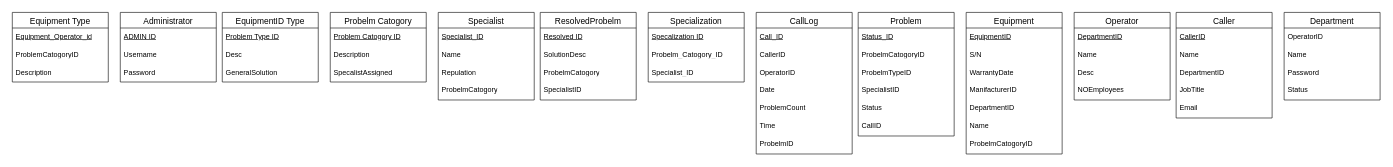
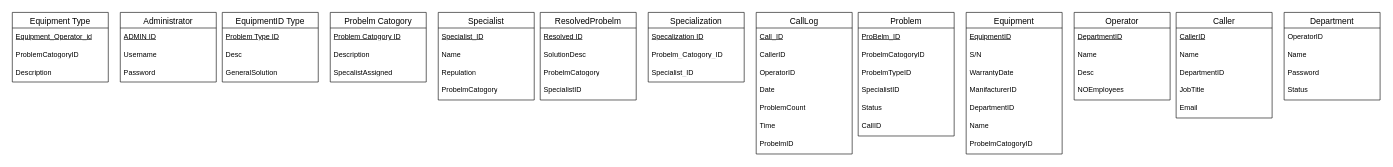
  <mxCell id="0" />
  <mxCell id="1" parent="0" />
  <mxCell id="2" value="Equipment Type" style="swimlane;fontStyle=0;childLayout=stackLayout;horizontal=1;startSize=26;horizontalStack=0;resizeParent=1;resizeParentMax=0;resizeLast=0;collapsible=1;marginBottom=0;align=center;fontSize=14;" vertex="1" parent="1"><mxGeometry x="20" y="20" width="160" height="116" as="geometry" /></mxCell>
  <mxCell id="3" value="&lt;font style=&quot;vertical-align: inherit;&quot;&gt;&lt;font style=&quot;vertical-align: inherit;&quot;&gt;&lt;font style=&quot;vertical-align: inherit;&quot;&gt;&lt;font style=&quot;vertical-align: inherit;&quot;&gt;&lt;u&gt;Equipment_Operator_id&lt;/u&gt;&lt;/font&gt;&lt;/font&gt;&lt;/font&gt;&lt;/font&gt;" style="text;strokeColor=none;fillColor=none;spacingLeft=4;spacingRight=4;overflow=hidden;rotatable=0;points=[[0,0.5],[1,0.5]];portConstraint=eastwest;fontSize=12;whiteSpace=wrap;html=1;" vertex="1" parent="2"><mxGeometry y="26" width="160" height="30" as="geometry" /></mxCell>
  <mxCell id="4" value="ProblemCatogoryID" style="text;strokeColor=none;fillColor=none;spacingLeft=4;spacingRight=4;overflow=hidden;rotatable=0;points=[[0,0.5],[1,0.5]];portConstraint=eastwest;fontSize=12;whiteSpace=wrap;html=1;" vertex="1" parent="2"><mxGeometry y="56" width="160" height="30" as="geometry" /></mxCell>
  <mxCell id="5" value="Description" style="text;strokeColor=none;fillColor=none;spacingLeft=4;spacingRight=4;overflow=hidden;rotatable=0;points=[[0,0.5],[1,0.5]];portConstraint=eastwest;fontSize=12;whiteSpace=wrap;html=1;" vertex="1" parent="2"><mxGeometry y="86" width="160" height="30" as="geometry" /></mxCell>
  <mxCell id="6" value="Administrator" style="swimlane;fontStyle=0;childLayout=stackLayout;horizontal=1;startSize=26;horizontalStack=0;resizeParent=1;resizeParentMax=0;resizeLast=0;collapsible=1;marginBottom=0;align=center;fontSize=14;" vertex="1" parent="1"><mxGeometry x="200" y="20" width="160" height="116" as="geometry" /></mxCell>
  <mxCell id="7" value="&lt;font style=&quot;vertical-align: inherit;&quot;&gt;&lt;font style=&quot;vertical-align: inherit;&quot;&gt;&lt;font style=&quot;vertical-align: inherit;&quot;&gt;&lt;font style=&quot;vertical-align: inherit;&quot;&gt;&lt;u&gt;ADMIN ID&lt;/u&gt;&lt;/font&gt;&lt;/font&gt;&lt;/font&gt;&lt;/font&gt;" style="text;strokeColor=none;fillColor=none;spacingLeft=4;spacingRight=4;overflow=hidden;rotatable=0;points=[[0,0.5],[1,0.5]];portConstraint=eastwest;fontSize=12;whiteSpace=wrap;html=1;" vertex="1" parent="6"><mxGeometry y="26" width="160" height="30" as="geometry" /></mxCell>
  <mxCell id="8" value="Username" style="text;strokeColor=none;fillColor=none;spacingLeft=4;spacingRight=4;overflow=hidden;rotatable=0;points=[[0,0.5],[1,0.5]];portConstraint=eastwest;fontSize=12;whiteSpace=wrap;html=1;" vertex="1" parent="6"><mxGeometry y="56" width="160" height="30" as="geometry" /></mxCell>
  <mxCell id="9" value="Password" style="text;strokeColor=none;fillColor=none;spacingLeft=4;spacingRight=4;overflow=hidden;rotatable=0;points=[[0,0.5],[1,0.5]];portConstraint=eastwest;fontSize=12;whiteSpace=wrap;html=1;" vertex="1" parent="6"><mxGeometry y="86" width="160" height="30" as="geometry" /></mxCell>
  <mxCell id="10" value="EquipmentID Type" style="swimlane;fontStyle=0;childLayout=stackLayout;horizontal=1;startSize=26;horizontalStack=0;resizeParent=1;resizeParentMax=0;resizeLast=0;collapsible=1;marginBottom=0;align=center;fontSize=14;" vertex="1" parent="1"><mxGeometry x="370" y="20" width="160" height="116" as="geometry" /></mxCell>
  <mxCell id="11" value="&lt;u&gt;Problem Type ID&lt;/u&gt;" style="text;strokeColor=none;fillColor=none;spacingLeft=4;spacingRight=4;overflow=hidden;rotatable=0;points=[[0,0.5],[1,0.5]];portConstraint=eastwest;fontSize=12;whiteSpace=wrap;html=1;" vertex="1" parent="10"><mxGeometry y="26" width="160" height="30" as="geometry" /></mxCell>
  <mxCell id="12" value="Desc" style="text;strokeColor=none;fillColor=none;spacingLeft=4;spacingRight=4;overflow=hidden;rotatable=0;points=[[0,0.5],[1,0.5]];portConstraint=eastwest;fontSize=12;whiteSpace=wrap;html=1;" vertex="1" parent="10"><mxGeometry y="56" width="160" height="30" as="geometry" /></mxCell>
  <mxCell id="13" value="GeneralSolution" style="text;strokeColor=none;fillColor=none;spacingLeft=4;spacingRight=4;overflow=hidden;rotatable=0;points=[[0,0.5],[1,0.5]];portConstraint=eastwest;fontSize=12;whiteSpace=wrap;html=1;" vertex="1" parent="10"><mxGeometry y="86" width="160" height="30" as="geometry" /></mxCell>
  <mxCell id="14" value="Probelm Catogory" style="swimlane;fontStyle=0;childLayout=stackLayout;horizontal=1;startSize=26;horizontalStack=0;resizeParent=1;resizeParentMax=0;resizeLast=0;collapsible=1;marginBottom=0;align=center;fontSize=14;" vertex="1" parent="1"><mxGeometry x="550" y="20" width="160" height="116" as="geometry" /></mxCell>
  <mxCell id="15" value="&lt;u&gt;Problem Catogory ID&lt;/u&gt;" style="text;strokeColor=none;fillColor=none;spacingLeft=4;spacingRight=4;overflow=hidden;rotatable=0;points=[[0,0.5],[1,0.5]];portConstraint=eastwest;fontSize=12;whiteSpace=wrap;html=1;" vertex="1" parent="14"><mxGeometry y="26" width="160" height="30" as="geometry" /></mxCell>
  <mxCell id="16" value="Description" style="text;strokeColor=none;fillColor=none;spacingLeft=4;spacingRight=4;overflow=hidden;rotatable=0;points=[[0,0.5],[1,0.5]];portConstraint=eastwest;fontSize=12;whiteSpace=wrap;html=1;" vertex="1" parent="14"><mxGeometry y="56" width="160" height="30" as="geometry" /></mxCell>
  <mxCell id="17" value="SpecalistAssigned" style="text;strokeColor=none;fillColor=none;spacingLeft=4;spacingRight=4;overflow=hidden;rotatable=0;points=[[0,0.5],[1,0.5]];portConstraint=eastwest;fontSize=12;whiteSpace=wrap;html=1;" vertex="1" parent="14"><mxGeometry y="86" width="160" height="30" as="geometry" /></mxCell>
  <mxCell id="18" value="Specialist" style="swimlane;fontStyle=0;childLayout=stackLayout;horizontal=1;startSize=26;horizontalStack=0;resizeParent=1;resizeParentMax=0;resizeLast=0;collapsible=1;marginBottom=0;align=center;fontSize=14;" vertex="1" parent="1"><mxGeometry x="730" y="20" width="160" height="146" as="geometry" /></mxCell>
  <mxCell id="19" value="&lt;font style=&quot;vertical-align: inherit;&quot;&gt;&lt;font style=&quot;vertical-align: inherit;&quot;&gt;&lt;font style=&quot;vertical-align: inherit;&quot;&gt;&lt;font style=&quot;vertical-align: inherit;&quot;&gt;&lt;u&gt;Specialist_ID&lt;/u&gt;&lt;/font&gt;&lt;/font&gt;&lt;/font&gt;&lt;/font&gt;" style="text;strokeColor=none;fillColor=none;spacingLeft=4;spacingRight=4;overflow=hidden;rotatable=0;points=[[0,0.5],[1,0.5]];portConstraint=eastwest;fontSize=12;whiteSpace=wrap;html=1;" vertex="1" parent="18"><mxGeometry y="26" width="160" height="30" as="geometry" /></mxCell>
  <mxCell id="20" value="Name" style="text;strokeColor=none;fillColor=none;spacingLeft=4;spacingRight=4;overflow=hidden;rotatable=0;points=[[0,0.5],[1,0.5]];portConstraint=eastwest;fontSize=12;whiteSpace=wrap;html=1;" vertex="1" parent="18"><mxGeometry y="56" width="160" height="30" as="geometry" /></mxCell>
  <mxCell id="21" value="Repulation" style="text;strokeColor=none;fillColor=none;spacingLeft=4;spacingRight=4;overflow=hidden;rotatable=0;points=[[0,0.5],[1,0.5]];portConstraint=eastwest;fontSize=12;whiteSpace=wrap;html=1;" vertex="1" parent="18"><mxGeometry y="86" width="160" height="30" as="geometry" /></mxCell>
  <mxCell id="22" value="ProbelmCatogory" style="text;strokeColor=none;fillColor=none;spacingLeft=4;spacingRight=4;overflow=hidden;rotatable=0;points=[[0,0.5],[1,0.5]];portConstraint=eastwest;fontSize=12;whiteSpace=wrap;html=1;" vertex="1" parent="18"><mxGeometry y="116" width="160" height="30" as="geometry" /></mxCell>
  <mxCell id="23" value="ResolvedProbelm" style="swimlane;fontStyle=0;childLayout=stackLayout;horizontal=1;startSize=26;horizontalStack=0;resizeParent=1;resizeParentMax=0;resizeLast=0;collapsible=1;marginBottom=0;align=center;fontSize=14;" vertex="1" parent="1"><mxGeometry x="900" y="20" width="160" height="146" as="geometry" /></mxCell>
  <mxCell id="24" value="&lt;font style=&quot;vertical-align: inherit;&quot;&gt;&lt;font style=&quot;vertical-align: inherit;&quot;&gt;&lt;font style=&quot;vertical-align: inherit;&quot;&gt;&lt;font style=&quot;vertical-align: inherit;&quot;&gt;&lt;u&gt;Resolved ID&lt;/u&gt;&lt;/font&gt;&lt;/font&gt;&lt;/font&gt;&lt;/font&gt;" style="text;strokeColor=none;fillColor=none;spacingLeft=4;spacingRight=4;overflow=hidden;rotatable=0;points=[[0,0.5],[1,0.5]];portConstraint=eastwest;fontSize=12;whiteSpace=wrap;html=1;" vertex="1" parent="23"><mxGeometry y="26" width="160" height="30" as="geometry" /></mxCell>
  <mxCell id="25" value="SolutionDesc" style="text;strokeColor=none;fillColor=none;spacingLeft=4;spacingRight=4;overflow=hidden;rotatable=0;points=[[0,0.5],[1,0.5]];portConstraint=eastwest;fontSize=12;whiteSpace=wrap;html=1;" vertex="1" parent="23"><mxGeometry y="56" width="160" height="30" as="geometry" /></mxCell>
  <mxCell id="26" value="ProbelmCatogory" style="text;strokeColor=none;fillColor=none;spacingLeft=4;spacingRight=4;overflow=hidden;rotatable=0;points=[[0,0.5],[1,0.5]];portConstraint=eastwest;fontSize=12;whiteSpace=wrap;html=1;" vertex="1" parent="23"><mxGeometry y="86" width="160" height="30" as="geometry" /></mxCell>
  <mxCell id="27" value="SpecialistID" style="text;strokeColor=none;fillColor=none;spacingLeft=4;spacingRight=4;overflow=hidden;rotatable=0;points=[[0,0.5],[1,0.5]];portConstraint=eastwest;fontSize=12;whiteSpace=wrap;html=1;" vertex="1" parent="23"><mxGeometry y="116" width="160" height="30" as="geometry" /></mxCell>
  <mxCell id="28" value="Specialization" style="swimlane;fontStyle=0;childLayout=stackLayout;horizontal=1;startSize=26;horizontalStack=0;resizeParent=1;resizeParentMax=0;resizeLast=0;collapsible=1;marginBottom=0;align=center;fontSize=14;" vertex="1" parent="1"><mxGeometry x="1080" y="20" width="160" height="116" as="geometry"><mxRectangle x="40" y="-700" width="130" height="30" as="alternateBounds" /></mxGeometry></mxCell>
  <mxCell id="29" value="&lt;font style=&quot;vertical-align: inherit;&quot;&gt;&lt;font style=&quot;vertical-align: inherit;&quot;&gt;&lt;font style=&quot;vertical-align: inherit;&quot;&gt;&lt;font style=&quot;vertical-align: inherit;&quot;&gt;&lt;u&gt;Specalization ID&lt;/u&gt;&lt;/font&gt;&lt;/font&gt;&lt;/font&gt;&lt;/font&gt;" style="text;strokeColor=none;fillColor=none;spacingLeft=4;spacingRight=4;overflow=hidden;rotatable=0;points=[[0,0.5],[1,0.5]];portConstraint=eastwest;fontSize=12;whiteSpace=wrap;html=1;" vertex="1" parent="28"><mxGeometry y="26" width="160" height="30" as="geometry" /></mxCell>
  <mxCell id="30" value="Probelm_Catogory_ID" style="text;strokeColor=none;fillColor=none;spacingLeft=4;spacingRight=4;overflow=hidden;rotatable=0;points=[[0,0.5],[1,0.5]];portConstraint=eastwest;fontSize=12;whiteSpace=wrap;html=1;" vertex="1" parent="28"><mxGeometry y="56" width="160" height="30" as="geometry" /></mxCell>
  <mxCell id="31" value="Specialist_ID" style="text;strokeColor=none;fillColor=none;spacingLeft=4;spacingRight=4;overflow=hidden;rotatable=0;points=[[0,0.5],[1,0.5]];portConstraint=eastwest;fontSize=12;whiteSpace=wrap;html=1;" vertex="1" parent="28"><mxGeometry y="86" width="160" height="30" as="geometry" /></mxCell>
  <mxCell id="32" value="CallLog" style="swimlane;fontStyle=0;childLayout=stackLayout;horizontal=1;startSize=26;horizontalStack=0;resizeParent=1;resizeParentMax=0;resizeLast=0;collapsible=1;marginBottom=0;align=center;fontSize=14;" vertex="1" parent="1"><mxGeometry x="1260" y="20" width="160" height="236" as="geometry" /></mxCell>
  <mxCell id="33" value="&lt;u&gt;Call_ID&lt;/u&gt;" style="text;strokeColor=none;fillColor=none;spacingLeft=4;spacingRight=4;overflow=hidden;rotatable=0;points=[[0,0.5],[1,0.5]];portConstraint=eastwest;fontSize=12;whiteSpace=wrap;html=1;" vertex="1" parent="32"><mxGeometry y="26" width="160" height="30" as="geometry" /></mxCell>
  <mxCell id="34" value="CallerID" style="text;strokeColor=none;fillColor=none;spacingLeft=4;spacingRight=4;overflow=hidden;rotatable=0;points=[[0,0.5],[1,0.5]];portConstraint=eastwest;fontSize=12;whiteSpace=wrap;html=1;" vertex="1" parent="32"><mxGeometry y="56" width="160" height="30" as="geometry" /></mxCell>
  <mxCell id="35" value="OperatorID" style="text;strokeColor=none;fillColor=none;spacingLeft=4;spacingRight=4;overflow=hidden;rotatable=0;points=[[0,0.5],[1,0.5]];portConstraint=eastwest;fontSize=12;whiteSpace=wrap;html=1;" vertex="1" parent="32"><mxGeometry y="86" width="160" height="30" as="geometry" /></mxCell>
  <mxCell id="36" value="Date" style="text;strokeColor=none;fillColor=none;spacingLeft=4;spacingRight=4;overflow=hidden;rotatable=0;points=[[0,0.5],[1,0.5]];portConstraint=eastwest;fontSize=12;whiteSpace=wrap;html=1;" vertex="1" parent="32"><mxGeometry y="116" width="160" height="30" as="geometry" /></mxCell>
  <mxCell id="37" value="ProblemCount" style="text;strokeColor=none;fillColor=none;spacingLeft=4;spacingRight=4;overflow=hidden;rotatable=0;points=[[0,0.5],[1,0.5]];portConstraint=eastwest;fontSize=12;whiteSpace=wrap;html=1;" vertex="1" parent="32"><mxGeometry y="146" width="160" height="30" as="geometry" /></mxCell>
  <mxCell id="38" value="Time" style="text;strokeColor=none;fillColor=none;spacingLeft=4;spacingRight=4;overflow=hidden;rotatable=0;points=[[0,0.5],[1,0.5]];portConstraint=eastwest;fontSize=12;whiteSpace=wrap;html=1;" vertex="1" parent="32"><mxGeometry y="176" width="160" height="30" as="geometry" /></mxCell>
  <mxCell id="39" value="ProbelmID" style="text;strokeColor=none;fillColor=none;spacingLeft=4;spacingRight=4;overflow=hidden;rotatable=0;points=[[0,0.5],[1,0.5]];portConstraint=eastwest;fontSize=12;whiteSpace=wrap;html=1;" vertex="1" parent="32"><mxGeometry y="206" width="160" height="30" as="geometry" /></mxCell>
  <mxCell id="40" value="Problem" style="swimlane;fontStyle=0;childLayout=stackLayout;horizontal=1;startSize=26;horizontalStack=0;resizeParent=1;resizeParentMax=0;resizeLast=0;collapsible=1;marginBottom=0;align=center;fontSize=14;" vertex="1" parent="1"><mxGeometry x="1430" y="20" width="160" height="206" as="geometry"><mxRectangle x="390" y="-700" width="90" height="30" as="alternateBounds" /></mxGeometry></mxCell>
- <mxCell id="41" value="&lt;font style=&quot;vertical-align: inherit;&quot;&gt;&lt;font style=&quot;vertical-align: inherit;&quot;&gt;&lt;font style=&quot;vertical-align: inherit;&quot;&gt;&lt;font style=&quot;vertical-align: inherit;&quot;&gt;&lt;u&gt;Status_ID&lt;/u&gt;&lt;/font&gt;&lt;/font&gt;&lt;/font&gt;&lt;/font&gt;" style="text;strokeColor=none;fillColor=none;spacingLeft=4;spacingRight=4;overflow=hidden;rotatable=0;points=[[0,0.5],[1,0.5]];portConstraint=eastwest;fontSize=12;whiteSpace=wrap;html=1;" vertex="1" parent="40"><mxGeometry y="26" width="160" height="30" as="geometry" /></mxCell>
+ <mxCell id="41" value="&lt;font style=&quot;vertical-align: inherit;&quot;&gt;&lt;font style=&quot;vertical-align: inherit;&quot;&gt;&lt;font style=&quot;vertical-align: inherit;&quot;&gt;&lt;font style=&quot;vertical-align: inherit;&quot;&gt;&lt;u&gt;ProBelm_ID&lt;/u&gt;&lt;/font&gt;&lt;/font&gt;&lt;/font&gt;&lt;/font&gt;" style="text;strokeColor=none;fillColor=none;spacingLeft=4;spacingRight=4;overflow=hidden;rotatable=0;points=[[0,0.5],[1,0.5]];portConstraint=eastwest;fontSize=12;whiteSpace=wrap;html=1;" vertex="1" parent="40"><mxGeometry y="26" width="160" height="30" as="geometry" /></mxCell>
  <mxCell id="42" value="ProbelmCatogoryID" style="text;strokeColor=none;fillColor=none;spacingLeft=4;spacingRight=4;overflow=hidden;rotatable=0;points=[[0,0.5],[1,0.5]];portConstraint=eastwest;fontSize=12;whiteSpace=wrap;html=1;" vertex="1" parent="40"><mxGeometry y="56" width="160" height="30" as="geometry" /></mxCell>
  <mxCell id="43" value="ProbelmTypeID" style="text;strokeColor=none;fillColor=none;spacingLeft=4;spacingRight=4;overflow=hidden;rotatable=0;points=[[0,0.5],[1,0.5]];portConstraint=eastwest;fontSize=12;whiteSpace=wrap;html=1;" vertex="1" parent="40"><mxGeometry y="86" width="160" height="30" as="geometry" /></mxCell>
  <mxCell id="44" value="SpecialistID" style="text;strokeColor=none;fillColor=none;spacingLeft=4;spacingRight=4;overflow=hidden;rotatable=0;points=[[0,0.5],[1,0.5]];portConstraint=eastwest;fontSize=12;whiteSpace=wrap;html=1;" vertex="1" parent="40"><mxGeometry y="116" width="160" height="30" as="geometry" /></mxCell>
  <mxCell id="45" value="Status" style="text;strokeColor=none;fillColor=none;spacingLeft=4;spacingRight=4;overflow=hidden;rotatable=0;points=[[0,0.5],[1,0.5]];portConstraint=eastwest;fontSize=12;whiteSpace=wrap;html=1;" vertex="1" parent="40"><mxGeometry y="146" width="160" height="30" as="geometry" /></mxCell>
  <mxCell id="46" value="CallID" style="text;strokeColor=none;fillColor=none;spacingLeft=4;spacingRight=4;overflow=hidden;rotatable=0;points=[[0,0.5],[1,0.5]];portConstraint=eastwest;fontSize=12;whiteSpace=wrap;html=1;" vertex="1" parent="40"><mxGeometry y="176" width="160" height="30" as="geometry" /></mxCell>
  <mxCell id="47" value="Equipment" style="swimlane;fontStyle=0;childLayout=stackLayout;horizontal=1;startSize=26;horizontalStack=0;resizeParent=1;resizeParentMax=0;resizeLast=0;collapsible=1;marginBottom=0;align=center;fontSize=14;" vertex="1" parent="1"><mxGeometry x="1610" y="20" width="160" height="236" as="geometry"><mxRectangle x="570" y="-700" width="110" height="30" as="alternateBounds" /></mxGeometry></mxCell>
  <mxCell id="48" value="&lt;font style=&quot;vertical-align: inherit;&quot;&gt;&lt;font style=&quot;vertical-align: inherit;&quot;&gt;&lt;font style=&quot;vertical-align: inherit;&quot;&gt;&lt;font style=&quot;vertical-align: inherit;&quot;&gt;&lt;u&gt;EquipmentID&lt;/u&gt;&lt;/font&gt;&lt;/font&gt;&lt;/font&gt;&lt;/font&gt;" style="text;strokeColor=none;fillColor=none;spacingLeft=4;spacingRight=4;overflow=hidden;rotatable=0;points=[[0,0.5],[1,0.5]];portConstraint=eastwest;fontSize=12;whiteSpace=wrap;html=1;" vertex="1" parent="47"><mxGeometry y="26" width="160" height="30" as="geometry" /></mxCell>
  <mxCell id="49" value="S/N" style="text;strokeColor=none;fillColor=none;spacingLeft=4;spacingRight=4;overflow=hidden;rotatable=0;points=[[0,0.5],[1,0.5]];portConstraint=eastwest;fontSize=12;whiteSpace=wrap;html=1;" vertex="1" parent="47"><mxGeometry y="56" width="160" height="30" as="geometry" /></mxCell>
  <mxCell id="50" value="WarrantyDate" style="text;strokeColor=none;fillColor=none;spacingLeft=4;spacingRight=4;overflow=hidden;rotatable=0;points=[[0,0.5],[1,0.5]];portConstraint=eastwest;fontSize=12;whiteSpace=wrap;html=1;" vertex="1" parent="47"><mxGeometry y="86" width="160" height="30" as="geometry" /></mxCell>
  <mxCell id="51" value="ManifacturerID" style="text;strokeColor=none;fillColor=none;spacingLeft=4;spacingRight=4;overflow=hidden;rotatable=0;points=[[0,0.5],[1,0.5]];portConstraint=eastwest;fontSize=12;whiteSpace=wrap;html=1;" vertex="1" parent="47"><mxGeometry y="116" width="160" height="30" as="geometry" /></mxCell>
  <mxCell id="52" value="DepartmentID" style="text;strokeColor=none;fillColor=none;spacingLeft=4;spacingRight=4;overflow=hidden;rotatable=0;points=[[0,0.5],[1,0.5]];portConstraint=eastwest;fontSize=12;whiteSpace=wrap;html=1;" vertex="1" parent="47"><mxGeometry y="146" width="160" height="30" as="geometry" /></mxCell>
  <mxCell id="53" value="Name" style="text;strokeColor=none;fillColor=none;spacingLeft=4;spacingRight=4;overflow=hidden;rotatable=0;points=[[0,0.5],[1,0.5]];portConstraint=eastwest;fontSize=12;whiteSpace=wrap;html=1;" vertex="1" parent="47"><mxGeometry y="176" width="160" height="30" as="geometry" /></mxCell>
  <mxCell id="54" value="ProbelmCatogoryID" style="text;strokeColor=none;fillColor=none;spacingLeft=4;spacingRight=4;overflow=hidden;rotatable=0;points=[[0,0.5],[1,0.5]];portConstraint=eastwest;fontSize=12;whiteSpace=wrap;html=1;" vertex="1" parent="47"><mxGeometry y="206" width="160" height="30" as="geometry" /></mxCell>
  <mxCell id="55" value="Operator" style="swimlane;fontStyle=0;childLayout=stackLayout;horizontal=1;startSize=26;horizontalStack=0;resizeParent=1;resizeParentMax=0;resizeLast=0;collapsible=1;marginBottom=0;align=center;fontSize=14;" vertex="1" parent="1"><mxGeometry x="1790" y="20" width="160" height="146" as="geometry"><mxRectangle x="750" y="-700" width="100" height="30" as="alternateBounds" /></mxGeometry></mxCell>
  <mxCell id="56" value="&lt;font style=&quot;vertical-align: inherit;&quot;&gt;&lt;font style=&quot;vertical-align: inherit;&quot;&gt;&lt;font style=&quot;vertical-align: inherit;&quot;&gt;&lt;font style=&quot;vertical-align: inherit;&quot;&gt;&lt;u&gt;DepartmentID&lt;/u&gt;&lt;/font&gt;&lt;/font&gt;&lt;/font&gt;&lt;/font&gt;" style="text;strokeColor=none;fillColor=none;spacingLeft=4;spacingRight=4;overflow=hidden;rotatable=0;points=[[0,0.5],[1,0.5]];portConstraint=eastwest;fontSize=12;whiteSpace=wrap;html=1;" vertex="1" parent="55"><mxGeometry y="26" width="160" height="30" as="geometry" /></mxCell>
  <mxCell id="57" value="Name" style="text;strokeColor=none;fillColor=none;spacingLeft=4;spacingRight=4;overflow=hidden;rotatable=0;points=[[0,0.5],[1,0.5]];portConstraint=eastwest;fontSize=12;whiteSpace=wrap;html=1;" vertex="1" parent="55"><mxGeometry y="56" width="160" height="30" as="geometry" /></mxCell>
  <mxCell id="58" value="Desc" style="text;strokeColor=none;fillColor=none;spacingLeft=4;spacingRight=4;overflow=hidden;rotatable=0;points=[[0,0.5],[1,0.5]];portConstraint=eastwest;fontSize=12;whiteSpace=wrap;html=1;" vertex="1" parent="55"><mxGeometry y="86" width="160" height="30" as="geometry" /></mxCell>
  <mxCell id="59" value="NOEmployees" style="text;strokeColor=none;fillColor=none;spacingLeft=4;spacingRight=4;overflow=hidden;rotatable=0;points=[[0,0.5],[1,0.5]];portConstraint=eastwest;fontSize=12;whiteSpace=wrap;html=1;" vertex="1" parent="55"><mxGeometry y="116" width="160" height="30" as="geometry" /></mxCell>
  <mxCell id="60" value="Caller" style="swimlane;fontStyle=0;childLayout=stackLayout;horizontal=1;startSize=26;horizontalStack=0;resizeParent=1;resizeParentMax=0;resizeLast=0;collapsible=1;marginBottom=0;align=center;fontSize=14;" vertex="1" parent="1"><mxGeometry x="1960" y="20" width="160" height="176" as="geometry"><mxRectangle x="920" y="-700" width="80" height="30" as="alternateBounds" /></mxGeometry></mxCell>
  <mxCell id="61" value="&lt;font style=&quot;vertical-align: inherit;&quot;&gt;&lt;font style=&quot;vertical-align: inherit;&quot;&gt;&lt;font style=&quot;vertical-align: inherit;&quot;&gt;&lt;font style=&quot;vertical-align: inherit;&quot;&gt;&lt;u&gt;CallerID&lt;/u&gt;&lt;/font&gt;&lt;/font&gt;&lt;/font&gt;&lt;/font&gt;" style="text;strokeColor=none;fillColor=none;spacingLeft=4;spacingRight=4;overflow=hidden;rotatable=0;points=[[0,0.5],[1,0.5]];portConstraint=eastwest;fontSize=12;whiteSpace=wrap;html=1;" vertex="1" parent="60"><mxGeometry y="26" width="160" height="30" as="geometry" /></mxCell>
  <mxCell id="62" value="Name" style="text;strokeColor=none;fillColor=none;spacingLeft=4;spacingRight=4;overflow=hidden;rotatable=0;points=[[0,0.5],[1,0.5]];portConstraint=eastwest;fontSize=12;whiteSpace=wrap;html=1;" vertex="1" parent="60"><mxGeometry y="56" width="160" height="30" as="geometry" /></mxCell>
  <mxCell id="63" value="DepartmentID" style="text;strokeColor=none;fillColor=none;spacingLeft=4;spacingRight=4;overflow=hidden;rotatable=0;points=[[0,0.5],[1,0.5]];portConstraint=eastwest;fontSize=12;whiteSpace=wrap;html=1;" vertex="1" parent="60"><mxGeometry y="86" width="160" height="30" as="geometry" /></mxCell>
  <mxCell id="64" value="JobTitle" style="text;strokeColor=none;fillColor=none;spacingLeft=4;spacingRight=4;overflow=hidden;rotatable=0;points=[[0,0.5],[1,0.5]];portConstraint=eastwest;fontSize=12;whiteSpace=wrap;html=1;" vertex="1" parent="60"><mxGeometry y="116" width="160" height="30" as="geometry" /></mxCell>
  <mxCell id="65" value="Email" style="text;strokeColor=none;fillColor=none;spacingLeft=4;spacingRight=4;overflow=hidden;rotatable=0;points=[[0,0.5],[1,0.5]];portConstraint=eastwest;fontSize=12;whiteSpace=wrap;html=1;" vertex="1" parent="60"><mxGeometry y="146" width="160" height="30" as="geometry" /></mxCell>
  <mxCell id="66" value="Department" style="swimlane;fontStyle=0;childLayout=stackLayout;horizontal=1;startSize=26;horizontalStack=0;resizeParent=1;resizeParentMax=0;resizeLast=0;collapsible=1;marginBottom=0;align=center;fontSize=14;" vertex="1" parent="1"><mxGeometry x="2140" y="20" width="160" height="146" as="geometry"><mxRectangle x="1100" y="-700" width="110" height="30" as="alternateBounds" /></mxGeometry></mxCell>
  <mxCell id="67" value="&lt;font style=&quot;vertical-align: inherit;&quot;&gt;&lt;font style=&quot;vertical-align: inherit;&quot;&gt;&lt;font style=&quot;vertical-align: inherit;&quot;&gt;&lt;font style=&quot;vertical-align: inherit;&quot;&gt;OperatorID&lt;/font&gt;&lt;/font&gt;&lt;/font&gt;&lt;/font&gt;" style="text;strokeColor=none;fillColor=none;spacingLeft=4;spacingRight=4;overflow=hidden;rotatable=0;points=[[0,0.5],[1,0.5]];portConstraint=eastwest;fontSize=12;whiteSpace=wrap;html=1;" vertex="1" parent="66"><mxGeometry y="26" width="160" height="30" as="geometry" /></mxCell>
  <mxCell id="68" value="Name" style="text;strokeColor=none;fillColor=none;spacingLeft=4;spacingRight=4;overflow=hidden;rotatable=0;points=[[0,0.5],[1,0.5]];portConstraint=eastwest;fontSize=12;whiteSpace=wrap;html=1;" vertex="1" parent="66"><mxGeometry y="56" width="160" height="30" as="geometry" /></mxCell>
  <mxCell id="69" value="Password" style="text;strokeColor=none;fillColor=none;spacingLeft=4;spacingRight=4;overflow=hidden;rotatable=0;points=[[0,0.5],[1,0.5]];portConstraint=eastwest;fontSize=12;whiteSpace=wrap;html=1;" vertex="1" parent="66"><mxGeometry y="86" width="160" height="30" as="geometry" /></mxCell>
  <mxCell id="70" value="Status" style="text;strokeColor=none;fillColor=none;spacingLeft=4;spacingRight=4;overflow=hidden;rotatable=0;points=[[0,0.5],[1,0.5]];portConstraint=eastwest;fontSize=12;whiteSpace=wrap;html=1;" vertex="1" parent="66"><mxGeometry y="116" width="160" height="30" as="geometry" /></mxCell>
